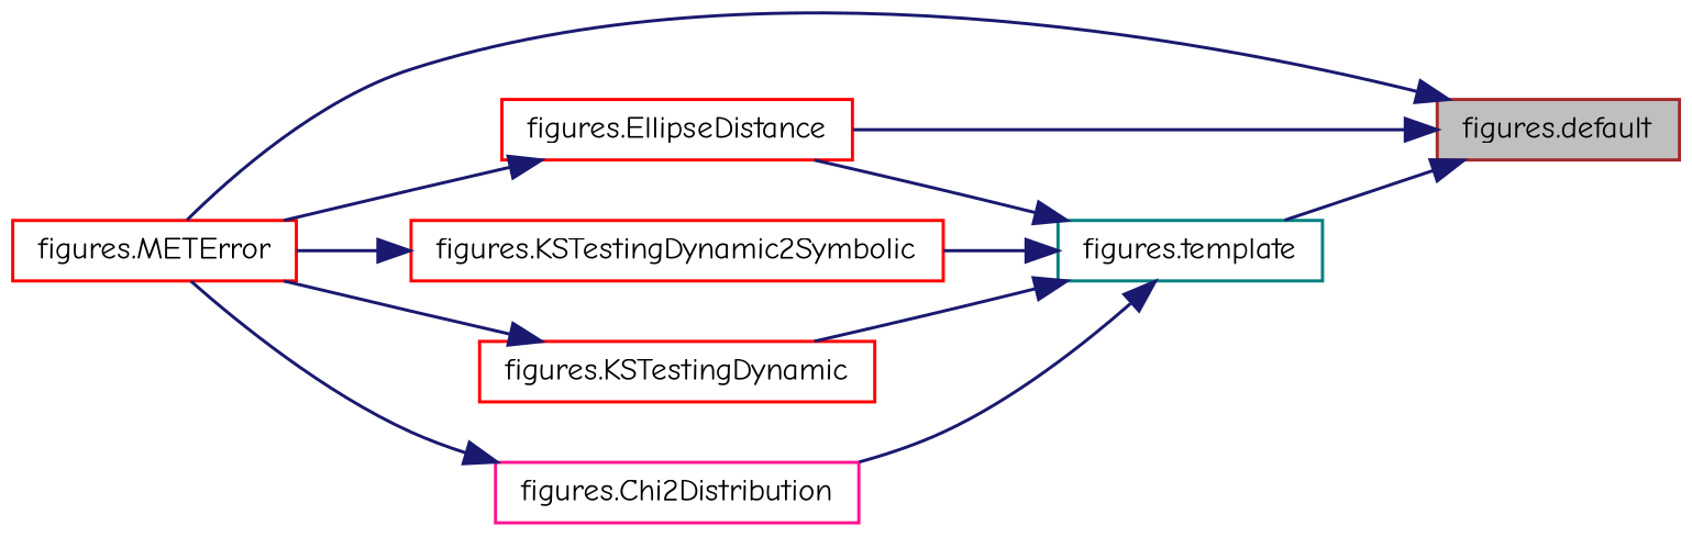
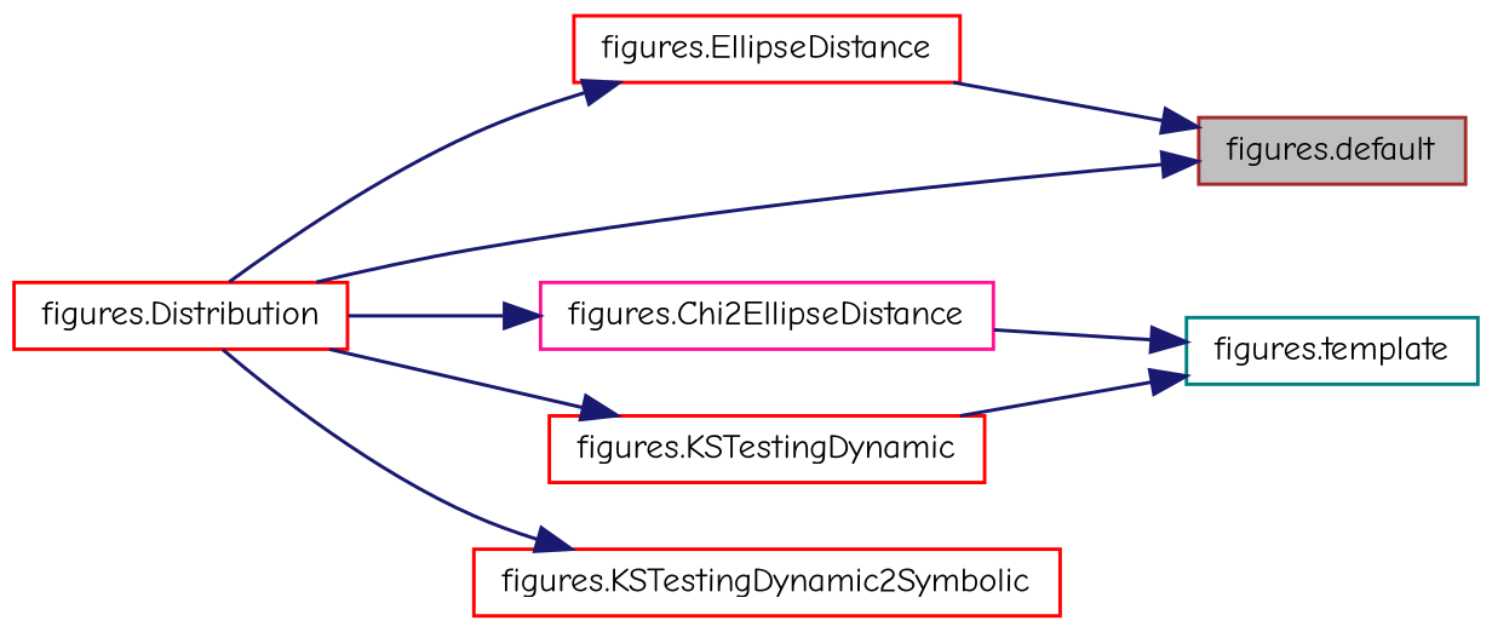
  digraph {
    fontname="Comic Neue"
    rankdir=RL
    node [color=red fillcolor=white fontname="Comic Neue" fontsize=10 shape=record style=filled]
    edge [color=midnightblue dir=back fontname="Comic Neue" fontsize=10 labelfontname=Helvetica labelfontsize=10 style=solid]
    n1 [color=brown fillcolor=grey75 fontcolor=black height=0.2 label="figures.default" width=0.4]
    n2 [height=0.2 label="figures.EllipseDistance" width=0.4]
-   n3 [height=0.2 label="figures.METError" width=0.4]
+   n3 [height=0.2 label="figures.Distribution" width=0.4]
    n4 [color=teal height=0.2 label="figures.template" width=0.4]
-   n5 [color=deeppink height=0.2 label="figures.Chi2Distribution" width=0.4]
+   n5 [color=deeppink height=0.2 label="figures.Chi2EllipseDistance" width=0.4]
    n6 [height=0.2 label="figures.KSTestingDynamic2Symbolic" width=0.4]
    n7 [height=0.2 label="figures.KSTestingDynamic" width=0.4]
    n1 -> n2
    n1 -> n3
-   n1 -> n4
    n2 -> n3
-   n4 -> n2
    n4 -> n5
-   n4 -> n6
    n4 -> n7
    n5 -> n3
    n6 -> n3
    n7 -> n3
  }
